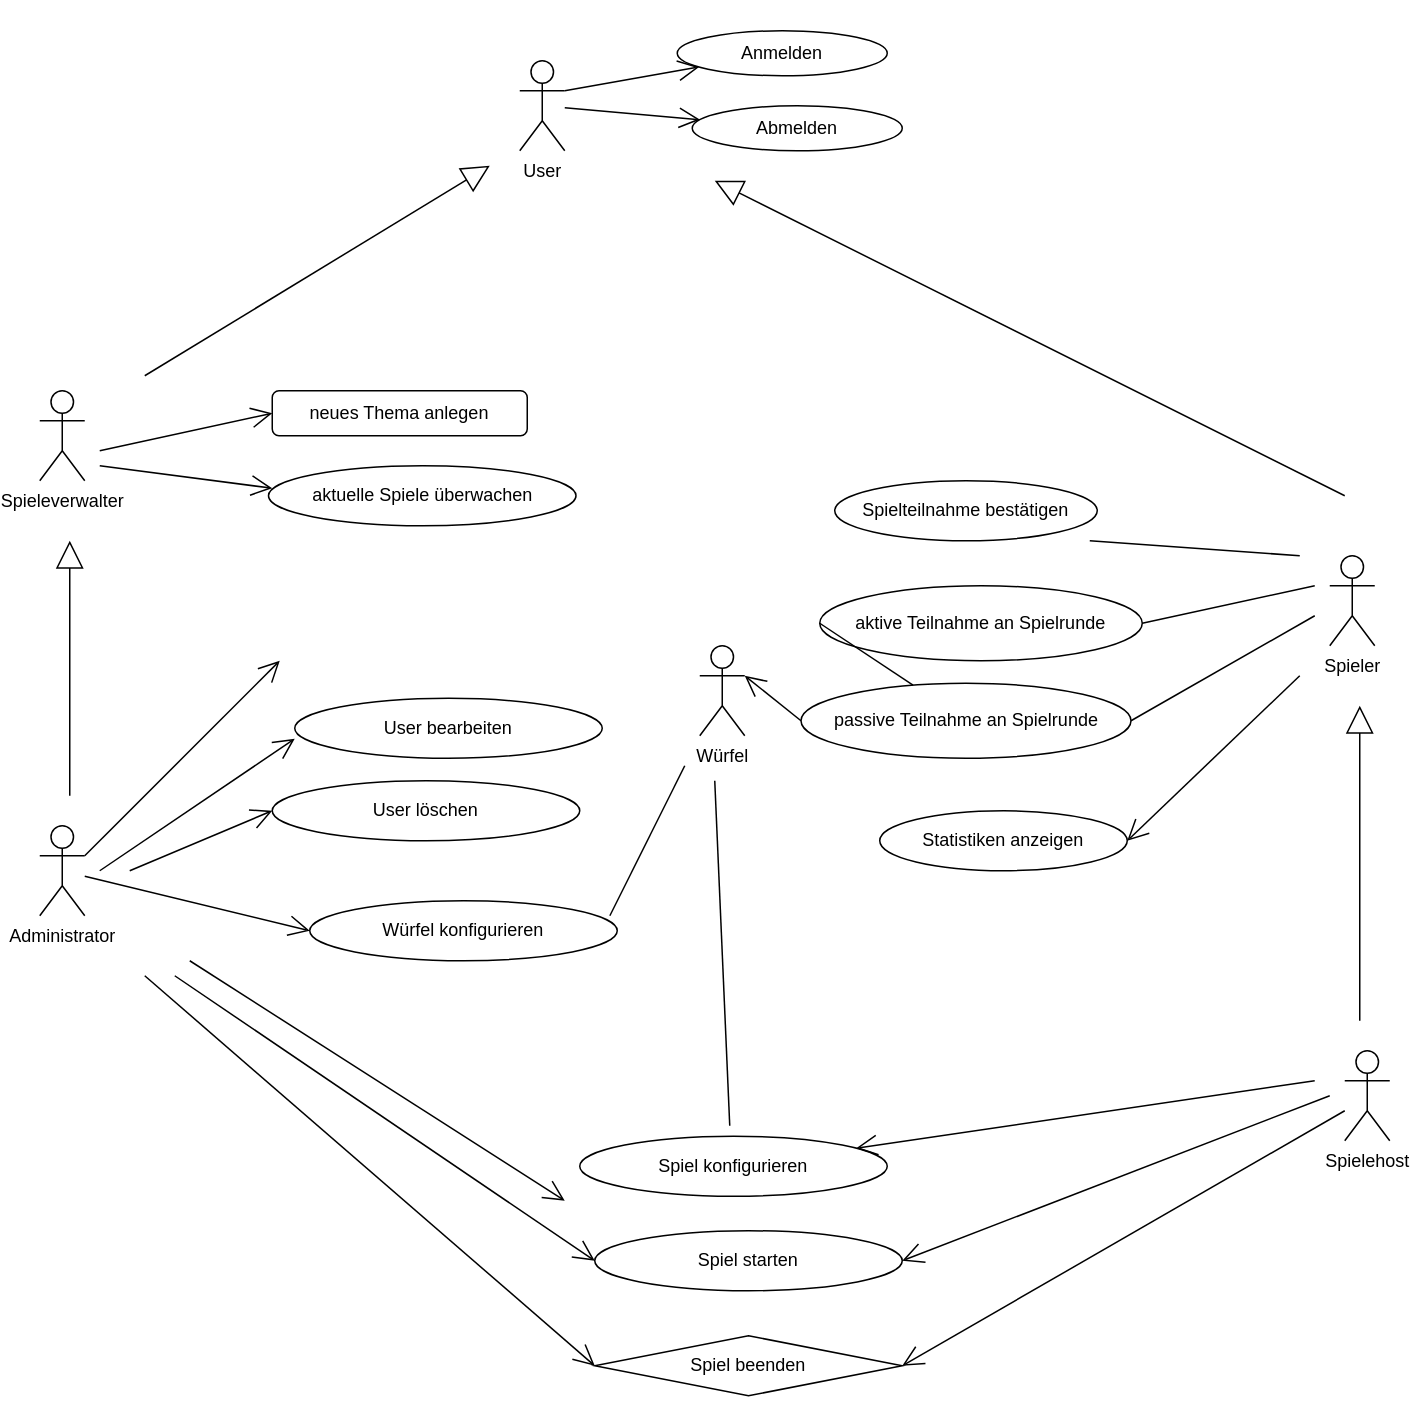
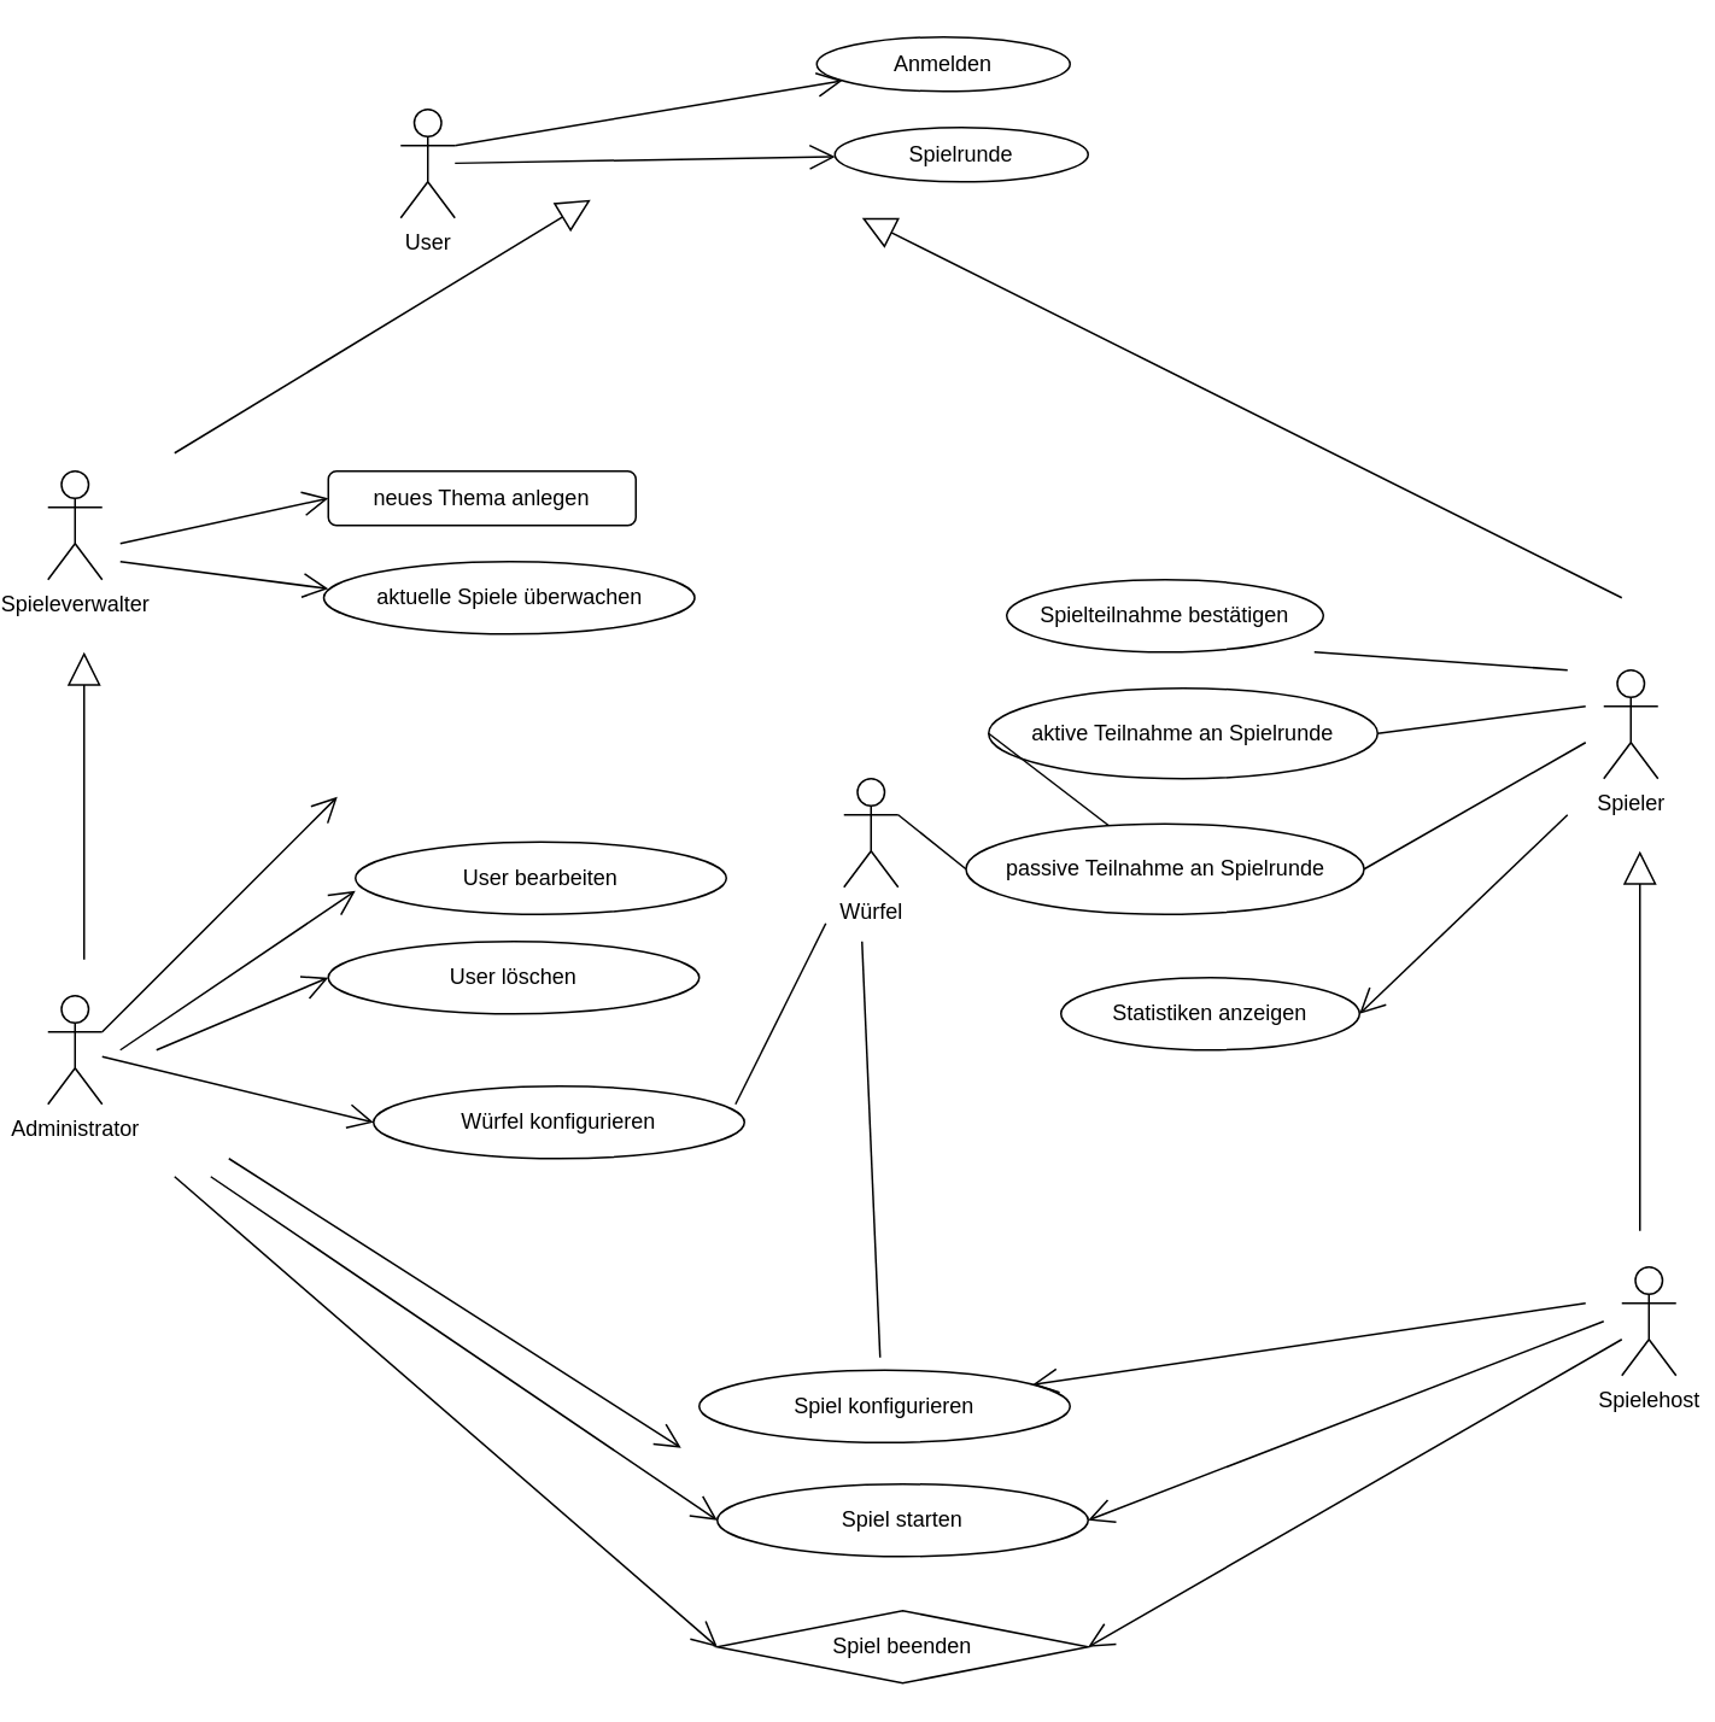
  <mxCell id="0" />
  <mxCell id="1" parent="0" />
- <mxCell id="2" value="&lt;div&gt;User&lt;/div&gt;" style="shape=umlActor;verticalLabelPosition=bottom;verticalAlign=top;html=1;" parent="1" vertex="1"><mxGeometry x="340" y="40" width="30" height="60" as="geometry" /></mxCell>
+ <mxCell id="2" value="&lt;div&gt;User&lt;/div&gt;" style="shape=umlActor;verticalLabelPosition=bottom;verticalAlign=top;html=1;" parent="1" vertex="1"><mxGeometry x="215" y="60" width="30" height="60" as="geometry" /></mxCell>
  <mxCell id="3" value="&lt;div&gt;Anmelden&lt;/div&gt;" style="ellipse;whiteSpace=wrap;html=1;" parent="1" vertex="1"><mxGeometry x="445" y="20" width="140" height="30" as="geometry" /></mxCell>
- <mxCell id="4" value="&lt;div&gt;Abmelden&lt;/div&gt;" style="ellipse;whiteSpace=wrap;html=1;" parent="1" vertex="1"><mxGeometry x="455" y="70" width="140" height="30" as="geometry" /></mxCell>
+ <mxCell id="4" value="&lt;div&gt;Spielrunde&lt;/div&gt;" style="ellipse;whiteSpace=wrap;html=1;" parent="1" vertex="1"><mxGeometry x="455" y="70" width="140" height="30" as="geometry" /></mxCell>
  <mxCell id="5" value="" style="endArrow=open;endFill=1;endSize=12;html=1;exitX=1;exitY=0.333;exitDx=0;exitDy=0;exitPerimeter=0;" parent="1" source="2" target="3" edge="1"><mxGeometry width="160" relative="1" as="geometry"><mxPoint x="430" y="40" as="sourcePoint" /><mxPoint x="530" y="-40" as="targetPoint" /></mxGeometry></mxCell>
  <mxCell id="6" value="" style="endArrow=open;endFill=1;endSize=12;html=1;" parent="1" source="2" target="4" edge="1"><mxGeometry width="160" relative="1" as="geometry"><mxPoint x="430" y="54" as="sourcePoint" /><mxPoint x="600" y="40" as="targetPoint" /></mxGeometry></mxCell>
  <mxCell id="7" value="Spieleverwalter" style="shape=umlActor;verticalLabelPosition=bottom;verticalAlign=top;html=1;" parent="1" vertex="1"><mxGeometry x="20" y="260" width="30" height="60" as="geometry" /></mxCell>
  <mxCell id="8" value="neues Thema anlegen" style="whiteSpace=wrap;html=1;rounded=1;" parent="1" vertex="1"><mxGeometry x="175" y="260" width="170" height="30" as="geometry" /></mxCell>
  <mxCell id="9" value="" style="endArrow=open;endFill=1;endSize=12;html=1;entryX=0;entryY=0.5;entryDx=0;entryDy=0;" parent="1" edge="1" target="8"><mxGeometry width="160" relative="1" as="geometry"><mxPoint x="60" y="300" as="sourcePoint" /><mxPoint x="170.471" y="292.212" as="targetPoint" /></mxGeometry></mxCell>
  <mxCell id="10" value="aktuelle Spiele überwachen" style="ellipse;whiteSpace=wrap;html=1;" parent="1" vertex="1"><mxGeometry x="172.5" y="310" width="205" height="40" as="geometry" /></mxCell>
  <mxCell id="11" value="" style="endArrow=open;endFill=1;endSize=12;html=1;" parent="1" edge="1"><mxGeometry width="160" relative="1" as="geometry"><mxPoint x="60" y="310" as="sourcePoint" /><mxPoint x="175" y="325" as="targetPoint" /></mxGeometry></mxCell>
  <mxCell id="12" value="User bearbeiten" style="ellipse;whiteSpace=wrap;html=1;" parent="1" vertex="1"><mxGeometry x="190" y="465" width="205" height="40" as="geometry" /></mxCell>
  <mxCell id="13" value="" style="endArrow=open;endFill=1;endSize=12;html=1;exitX=1;exitY=0.333;exitDx=0;exitDy=0;exitPerimeter=0;" parent="1" source="44" edge="1"><mxGeometry width="160" relative="1" as="geometry"><mxPoint x="190" y="415" as="sourcePoint" /><mxPoint x="180" y="440" as="targetPoint" /></mxGeometry></mxCell>
  <mxCell id="14" value="" style="endArrow=open;endFill=1;endSize=12;html=1;entryX=0;entryY=0.675;entryDx=0;entryDy=0;entryPerimeter=0;" parent="1" target="12" edge="1"><mxGeometry width="160" relative="1" as="geometry"><mxPoint x="60" y="580" as="sourcePoint" /><mxPoint x="360" y="415" as="targetPoint" /></mxGeometry></mxCell>
  <mxCell id="15" value="User löschen" style="ellipse;whiteSpace=wrap;html=1;" parent="1" vertex="1"><mxGeometry x="175" y="520" width="205" height="40" as="geometry" /></mxCell>
  <mxCell id="16" value="" style="endArrow=open;endFill=1;endSize=12;html=1;entryX=0;entryY=0.5;entryDx=0;entryDy=0;" parent="1" target="15" edge="1"><mxGeometry width="160" relative="1" as="geometry"><mxPoint x="80" y="580" as="sourcePoint" /><mxPoint x="340" y="465" as="targetPoint" /></mxGeometry></mxCell>
  <mxCell id="17" value="" style="endArrow=block;endSize=16;endFill=0;html=1;" parent="1" edge="1"><mxGeometry width="160" relative="1" as="geometry"><mxPoint x="40" y="530" as="sourcePoint" /><mxPoint x="40" y="360" as="targetPoint" /></mxGeometry></mxCell>
  <mxCell id="18" value="" style="endArrow=block;endSize=16;endFill=0;html=1;" parent="1" edge="1"><mxGeometry width="160" relative="1" as="geometry"><mxPoint x="90" y="250" as="sourcePoint" /><mxPoint x="320" y="110" as="targetPoint" /></mxGeometry></mxCell>
  <mxCell id="19" value="&lt;div&gt;Spiel starten&lt;/div&gt;" style="ellipse;whiteSpace=wrap;html=1;" parent="1" vertex="1"><mxGeometry x="390" y="820" width="205" height="40" as="geometry" /></mxCell>
  <mxCell id="20" value="Spiel beenden" style="rhombus;whiteSpace=wrap;html=1;" parent="1" vertex="1"><mxGeometry x="390" y="890" width="205" height="40" as="geometry" /></mxCell>
  <mxCell id="21" value="Spiel konfigurieren" style="ellipse;whiteSpace=wrap;html=1;" parent="1" vertex="1"><mxGeometry x="380" y="757" width="205" height="40" as="geometry" /></mxCell>
  <mxCell id="22" value="Spielehost" style="shape=umlActor;verticalLabelPosition=bottom;verticalAlign=top;html=1;" parent="1" vertex="1"><mxGeometry x="890" y="700" width="30" height="60" as="geometry" /></mxCell>
  <mxCell id="23" value="" style="endArrow=block;endSize=16;endFill=0;html=1;" parent="1" edge="1"><mxGeometry width="160" relative="1" as="geometry"><mxPoint x="890" y="330" as="sourcePoint" /><mxPoint x="470" y="120" as="targetPoint" /></mxGeometry></mxCell>
  <mxCell id="24" value="" style="endArrow=block;endSize=16;endFill=0;html=1;" parent="1" source="36" edge="1"><mxGeometry width="160" relative="1" as="geometry"><mxPoint x="910" y="680" as="sourcePoint" /><mxPoint x="910" y="370" as="targetPoint" /></mxGeometry></mxCell>
  <mxCell id="25" value="" style="endArrow=open;endFill=1;endSize=12;html=1;entryX=0;entryY=0.5;entryDx=0;entryDy=0;" parent="1" edge="1" target="20"><mxGeometry width="160" relative="1" as="geometry"><mxPoint x="90" y="650" as="sourcePoint" /><mxPoint x="360" y="680" as="targetPoint" /></mxGeometry></mxCell>
  <mxCell id="26" value="" style="endArrow=open;endFill=1;endSize=12;html=1;" parent="1" edge="1"><mxGeometry width="160" relative="1" as="geometry"><mxPoint x="120" y="640" as="sourcePoint" /><mxPoint x="370" y="800" as="targetPoint" /></mxGeometry></mxCell>
  <mxCell id="27" value="" style="endArrow=open;endFill=1;endSize=12;html=1;entryX=0;entryY=0.5;entryDx=0;entryDy=0;" parent="1" target="19" edge="1"><mxGeometry width="160" relative="1" as="geometry"><mxPoint x="110" y="650" as="sourcePoint" /><mxPoint x="303.147" y="713.694" as="targetPoint" /></mxGeometry></mxCell>
  <mxCell id="28" value="Statistiken anzeigen" style="ellipse;whiteSpace=wrap;html=1;" parent="1" vertex="1"><mxGeometry x="580" y="540" width="165" height="40" as="geometry" /></mxCell>
  <mxCell id="29" value="Würfel konfigurieren" style="ellipse;whiteSpace=wrap;html=1;" parent="1" vertex="1"><mxGeometry x="200" y="600" width="205" height="40" as="geometry" /></mxCell>
  <mxCell id="30" value="" style="endArrow=open;endFill=1;endSize=12;html=1;entryX=0;entryY=0.5;entryDx=0;entryDy=0;" parent="1" edge="1" target="29" source="44"><mxGeometry width="160" relative="1" as="geometry"><mxPoint x="80" y="570" as="sourcePoint" /><mxPoint x="160" y="890" as="targetPoint" /></mxGeometry></mxCell>
  <mxCell id="31" value="Würfel" style="shape=umlActor;verticalLabelPosition=bottom;verticalAlign=top;html=1;" parent="1" vertex="1"><mxGeometry x="460" y="430" width="30" height="60" as="geometry" /></mxCell>
  <mxCell id="32" value="" style="endArrow=none;endFill=0;endSize=12;html=1;exitX=0.976;exitY=0.25;exitDx=0;exitDy=0;exitPerimeter=0;" parent="1" edge="1" source="29"><mxGeometry width="160" relative="1" as="geometry"><mxPoint x="370" y="920" as="sourcePoint" /><mxPoint x="450" y="510" as="targetPoint" /></mxGeometry></mxCell>
  <mxCell id="33" value="" style="endArrow=open;endFill=1;endSize=12;html=1;" parent="1" target="21" edge="1"><mxGeometry width="160" relative="1" as="geometry"><mxPoint x="870" y="720" as="sourcePoint" /><mxPoint x="590" y="680" as="targetPoint" /></mxGeometry></mxCell>
  <mxCell id="34" value="" style="endArrow=open;endFill=1;endSize=12;html=1;entryX=1;entryY=0.5;entryDx=0;entryDy=0;" parent="1" target="19" edge="1"><mxGeometry width="160" relative="1" as="geometry"><mxPoint x="880" y="730" as="sourcePoint" /><mxPoint x="600" y="740" as="targetPoint" /></mxGeometry></mxCell>
  <mxCell id="35" value="" style="endArrow=open;endFill=1;endSize=12;html=1;entryX=1;entryY=0.5;entryDx=0;entryDy=0;" parent="1" target="20" edge="1"><mxGeometry width="160" relative="1" as="geometry"><mxPoint x="890" y="740" as="sourcePoint" /><mxPoint x="590" y="800" as="targetPoint" /></mxGeometry></mxCell>
  <mxCell id="36" value="&lt;div&gt;Spieler&lt;/div&gt;" style="shape=umlActor;verticalLabelPosition=bottom;verticalAlign=top;html=1;" parent="1" vertex="1"><mxGeometry x="880" y="370" width="30" height="60" as="geometry" /></mxCell>
  <mxCell id="37" value="" style="endArrow=block;endSize=16;endFill=0;html=1;" parent="1" edge="1"><mxGeometry width="160" relative="1" as="geometry"><mxPoint x="900" y="680" as="sourcePoint" /><mxPoint x="900" y="470" as="targetPoint" /></mxGeometry></mxCell>
  <mxCell id="38" value="Spielteilnahme bestätigen" style="ellipse;whiteSpace=wrap;html=1;" parent="1" vertex="1"><mxGeometry x="550" y="320" width="175" height="40" as="geometry" /></mxCell>
- <mxCell id="39" value="&lt;div&gt;aktive Teilnahme an Spielrunde&lt;/div&gt;" style="ellipse;whiteSpace=wrap;html=1;" parent="1" vertex="1"><mxGeometry x="540" y="390" width="215" height="50" as="geometry" /></mxCell>
+ <mxCell id="39" value="&lt;div&gt;aktive Teilnahme an Spielrunde&lt;/div&gt;" style="ellipse;whiteSpace=wrap;html=1;" parent="1" vertex="1"><mxGeometry x="540" y="380" width="215" height="50" as="geometry" /></mxCell>
  <mxCell id="40" value="passive Teilnahme an Spielrunde" style="ellipse;whiteSpace=wrap;html=1;" parent="1" vertex="1"><mxGeometry x="527.5" y="455" width="220" height="50" as="geometry" /></mxCell>
  <mxCell id="41" value="" style="endArrow=none;endFill=0;endSize=12;html=1;entryX=1;entryY=0.5;entryDx=0;entryDy=0;" parent="1" edge="1" target="40"><mxGeometry width="160" relative="1" as="geometry"><mxPoint x="870" y="410" as="sourcePoint" /><mxPoint x="710" y="480" as="targetPoint" /></mxGeometry></mxCell>
  <mxCell id="42" value="" style="endArrow=none;endFill=0;endSize=12;html=1;entryX=1;entryY=0.5;entryDx=0;entryDy=0;" parent="1" target="39" edge="1"><mxGeometry width="160" relative="1" as="geometry"><mxPoint x="870" y="390" as="sourcePoint" /><mxPoint x="740" y="560" as="targetPoint" /></mxGeometry></mxCell>
  <mxCell id="43" value="" style="endArrow=none;endFill=0;endSize=12;html=1;" parent="1" edge="1"><mxGeometry width="160" relative="1" as="geometry"><mxPoint x="860" y="370" as="sourcePoint" /><mxPoint x="720" y="360" as="targetPoint" /></mxGeometry></mxCell>
  <mxCell id="44" value="Administrator" style="shape=umlActor;verticalLabelPosition=bottom;verticalAlign=top;html=1;" parent="1" vertex="1"><mxGeometry x="20" y="550" width="30" height="60" as="geometry" /></mxCell>
- <mxCell id="45" value="" style="endArrow=open;endFill=0;endSize=12;html=1;exitX=0;exitY=0.5;exitDx=0;exitDy=0;entryX=1;entryY=0.333;entryDx=0;entryDy=0;entryPerimeter=0;" edge="1" parent="1" source="40" target="31"><mxGeometry width="160" relative="1" as="geometry"><mxPoint x="414.003" y="385.327" as="sourcePoint" /><mxPoint x="535.64" y="294.68" as="targetPoint" /></mxGeometry></mxCell>
+ <mxCell id="45" value="" style="endArrow=none;endFill=0;endSize=12;html=1;exitX=0;exitY=0.5;exitDx=0;exitDy=0;entryX=1;entryY=0.333;entryDx=0;entryDy=0;entryPerimeter=0;" edge="1" parent="1" source="40" target="31"><mxGeometry width="160" relative="1" as="geometry"><mxPoint x="414.003" y="385.327" as="sourcePoint" /><mxPoint x="535.64" y="294.68" as="targetPoint" /></mxGeometry></mxCell>
  <mxCell id="46" value="" style="endArrow=none;endFill=0;endSize=12;html=1;exitX=0;exitY=0.5;exitDx=0;exitDy=0;" edge="1" parent="1" source="39" target="40"><mxGeometry width="160" relative="1" as="geometry"><mxPoint x="433.363" y="429.997" as="sourcePoint" /><mxPoint x="555" y="339.35" as="targetPoint" /></mxGeometry></mxCell>
  <mxCell id="47" value="" style="endArrow=none;endFill=0;endSize=12;html=1;" edge="1" parent="1"><mxGeometry width="160" relative="1" as="geometry"><mxPoint x="480" y="750" as="sourcePoint" /><mxPoint x="470" y="520" as="targetPoint" /></mxGeometry></mxCell>
  <mxCell id="48" value="" style="endArrow=open;endFill=1;endSize=12;html=1;entryX=1;entryY=0.5;entryDx=0;entryDy=0;" edge="1" parent="1" target="28"><mxGeometry width="160" relative="1" as="geometry"><mxPoint x="860" y="450" as="sourcePoint" /><mxPoint x="574.309" y="774.951" as="targetPoint" /></mxGeometry></mxCell>
